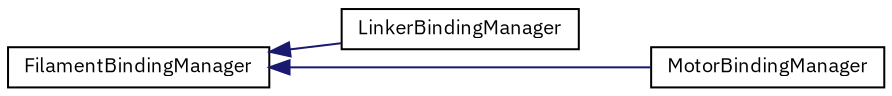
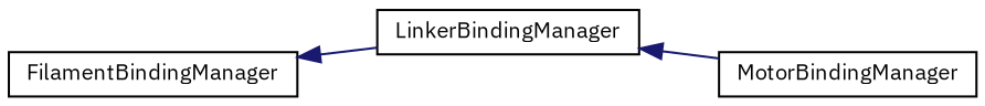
  digraph {
    fontname="IBM Plex Sans"
    rankdir=LR
    node [color=black fillcolor=white fontname="IBM Plex Sans" fontsize=10 shape=record style=filled]
    edge [color=midnightblue dir=back fontname="IBM Plex Sans" fontsize=10 labelfontname=Helvetica labelfontsize=10 style=solid]
    n1 [height=0.2 label=FilamentBindingManager width=0.4]
    n2 [height=0.2 label=LinkerBindingManager width=0.4]
    n3 [height=0.2 label=MotorBindingManager width=0.4]
    n1 -> n2
-   n1 -> n3
+   n2 -> n3
  }
